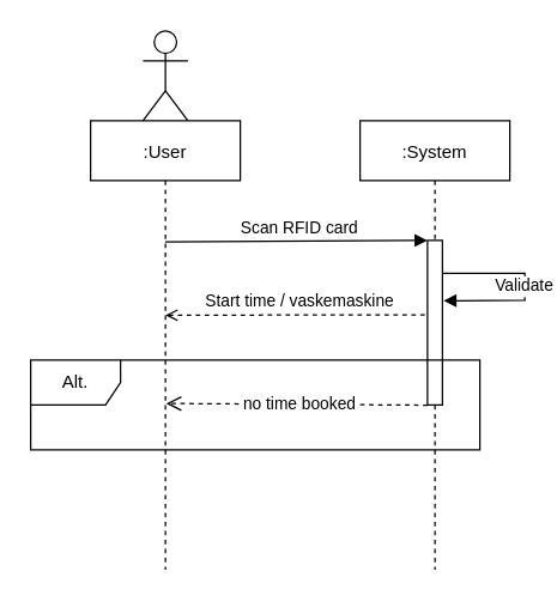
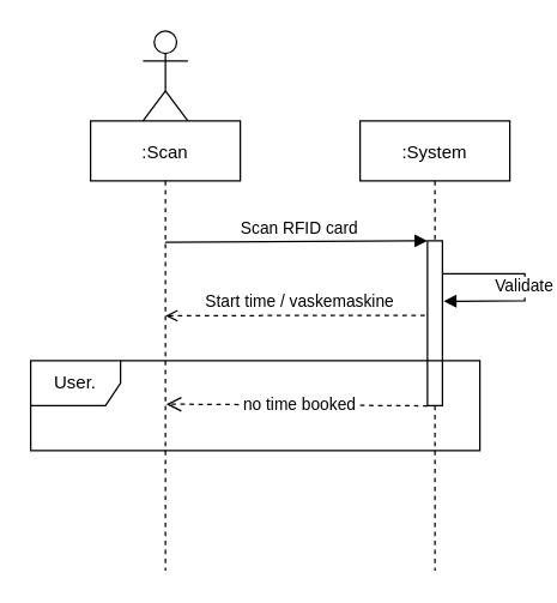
  <mxCell id="0" />
  <mxCell id="1" parent="0" />
- <mxCell id="2" value=":User" style="shape=umlLifeline;perimeter=lifelinePerimeter;container=1;collapsible=0;recursiveResize=0;rounded=0;shadow=0;strokeWidth=1;" parent="1" vertex="1"><mxGeometry x="60" y="80" width="100" height="300" as="geometry" /></mxCell>
+ <mxCell id="2" value=":Scan" style="shape=umlLifeline;perimeter=lifelinePerimeter;container=1;collapsible=0;recursiveResize=0;rounded=0;shadow=0;strokeWidth=1;" parent="1" vertex="1"><mxGeometry x="60" y="80" width="100" height="300" as="geometry" /></mxCell>
  <mxCell id="3" value=":System" style="shape=umlLifeline;perimeter=lifelinePerimeter;container=1;collapsible=0;recursiveResize=0;rounded=0;shadow=0;strokeWidth=1;" parent="1" vertex="1"><mxGeometry x="240" y="80" width="100" height="300" as="geometry" /></mxCell>
  <mxCell id="4" value="" style="points=[];perimeter=orthogonalPerimeter;rounded=0;shadow=0;strokeWidth=1;" parent="3" vertex="1"><mxGeometry x="45" y="80" width="10" height="110" as="geometry" /></mxCell>
  <mxCell id="5" value="Validate" style="verticalAlign=bottom;endArrow=block;entryX=1.08;entryY=0.367;shadow=0;strokeWidth=1;exitX=1;exitY=0.2;exitDx=0;exitDy=0;exitPerimeter=0;align=center;entryDx=0;entryDy=0;entryPerimeter=0;rounded=0;" parent="3" source="4" target="4" edge="1"><mxGeometry x="0.126" relative="1" as="geometry"><mxPoint x="70.0" y="101" as="sourcePoint" /><mxPoint x="245.2" y="100.0" as="targetPoint" /><mxPoint as="offset" /><Array as="points"><mxPoint x="110" y="102" /><mxPoint x="110" y="120" /></Array></mxGeometry></mxCell>
  <mxCell id="6" value="no time booked" style="verticalAlign=bottom;endArrow=open;dashed=1;endSize=8;exitX=-0.011;exitY=1.008;shadow=0;strokeWidth=1;exitDx=0;exitDy=0;exitPerimeter=0;entryX=0.504;entryY=0.498;entryDx=0;entryDy=0;entryPerimeter=0;" parent="3" edge="1"><mxGeometry x="-0.026" y="9" relative="1" as="geometry"><mxPoint x="-129.49" y="189" as="targetPoint" /><mxPoint x="45.0" y="190.16" as="sourcePoint" /><mxPoint as="offset" /></mxGeometry></mxCell>
  <mxCell id="7" value="Scan RFID card" style="verticalAlign=bottom;endArrow=block;entryX=0;entryY=0;shadow=0;strokeWidth=1;exitX=0.498;exitY=0.27;exitDx=0;exitDy=0;exitPerimeter=0;align=center;" parent="1" edge="1"><mxGeometry x="0.03" relative="1" as="geometry"><mxPoint x="109.8" y="161" as="sourcePoint" /><mxPoint x="285" y="160" as="targetPoint" /><mxPoint as="offset" /></mxGeometry></mxCell>
  <mxCell id="8" value="Start time / vaskemaskine" style="verticalAlign=bottom;endArrow=none;dashed=1;endSize=8;shadow=0;strokeWidth=1;endFill=0;startArrow=open;startFill=0;entryX=-0.022;entryY=0.452;entryDx=0;entryDy=0;entryPerimeter=0;" parent="1" target="4" edge="1"><mxGeometry x="0.029" relative="1" as="geometry"><mxPoint x="280" y="210" as="targetPoint" /><mxPoint x="110" y="210" as="sourcePoint" /><mxPoint as="offset" /></mxGeometry></mxCell>
  <mxCell id="9" value="" style="shape=umlActor;verticalLabelPosition=bottom;verticalAlign=top;html=1;outlineConnect=0;" parent="1" vertex="1"><mxGeometry x="95" y="20" width="30" height="60" as="geometry" /></mxCell>
- <mxCell id="10" value="Alt." style="shape=umlFrame;whiteSpace=wrap;html=1;" parent="1" vertex="1"><mxGeometry x="20" y="240" width="300" height="60" as="geometry" /></mxCell>
+ <mxCell id="10" value="User." style="shape=umlFrame;whiteSpace=wrap;html=1;" parent="1" vertex="1"><mxGeometry x="20" y="240" width="300" height="60" as="geometry" /></mxCell>
